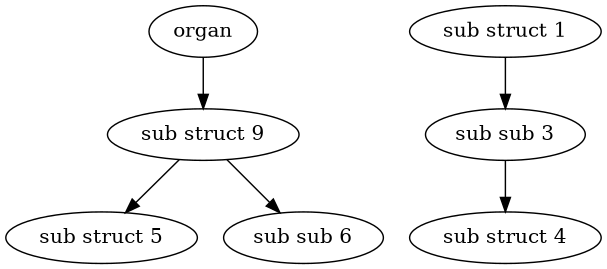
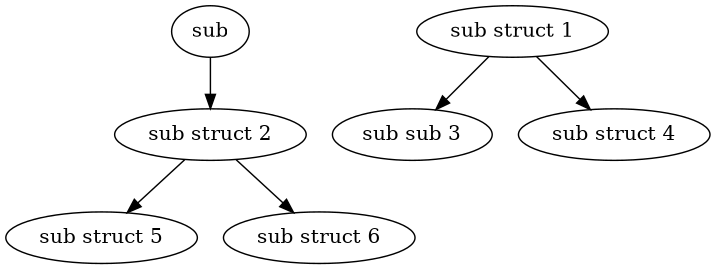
  digraph {
-   organ
-   "sub struct 2" [label="sub struct 9"]
+   organ [label=sub]
+   "sub struct 2"
    n3 [label="sub sub 3"]
    "sub struct 1"
    "sub struct 4"
    "sub struct 5"
-   "sub struct 6" [label="sub sub 6"]
+   "sub struct 6"
    organ -> "sub struct 2"
    "sub struct 2" -> "sub struct 5"
    "sub struct 2" -> "sub struct 6"
    "sub struct 1" -> n3
-   n3 -> "sub struct 4"
+   "sub struct 1" -> "sub struct 4"
  }
